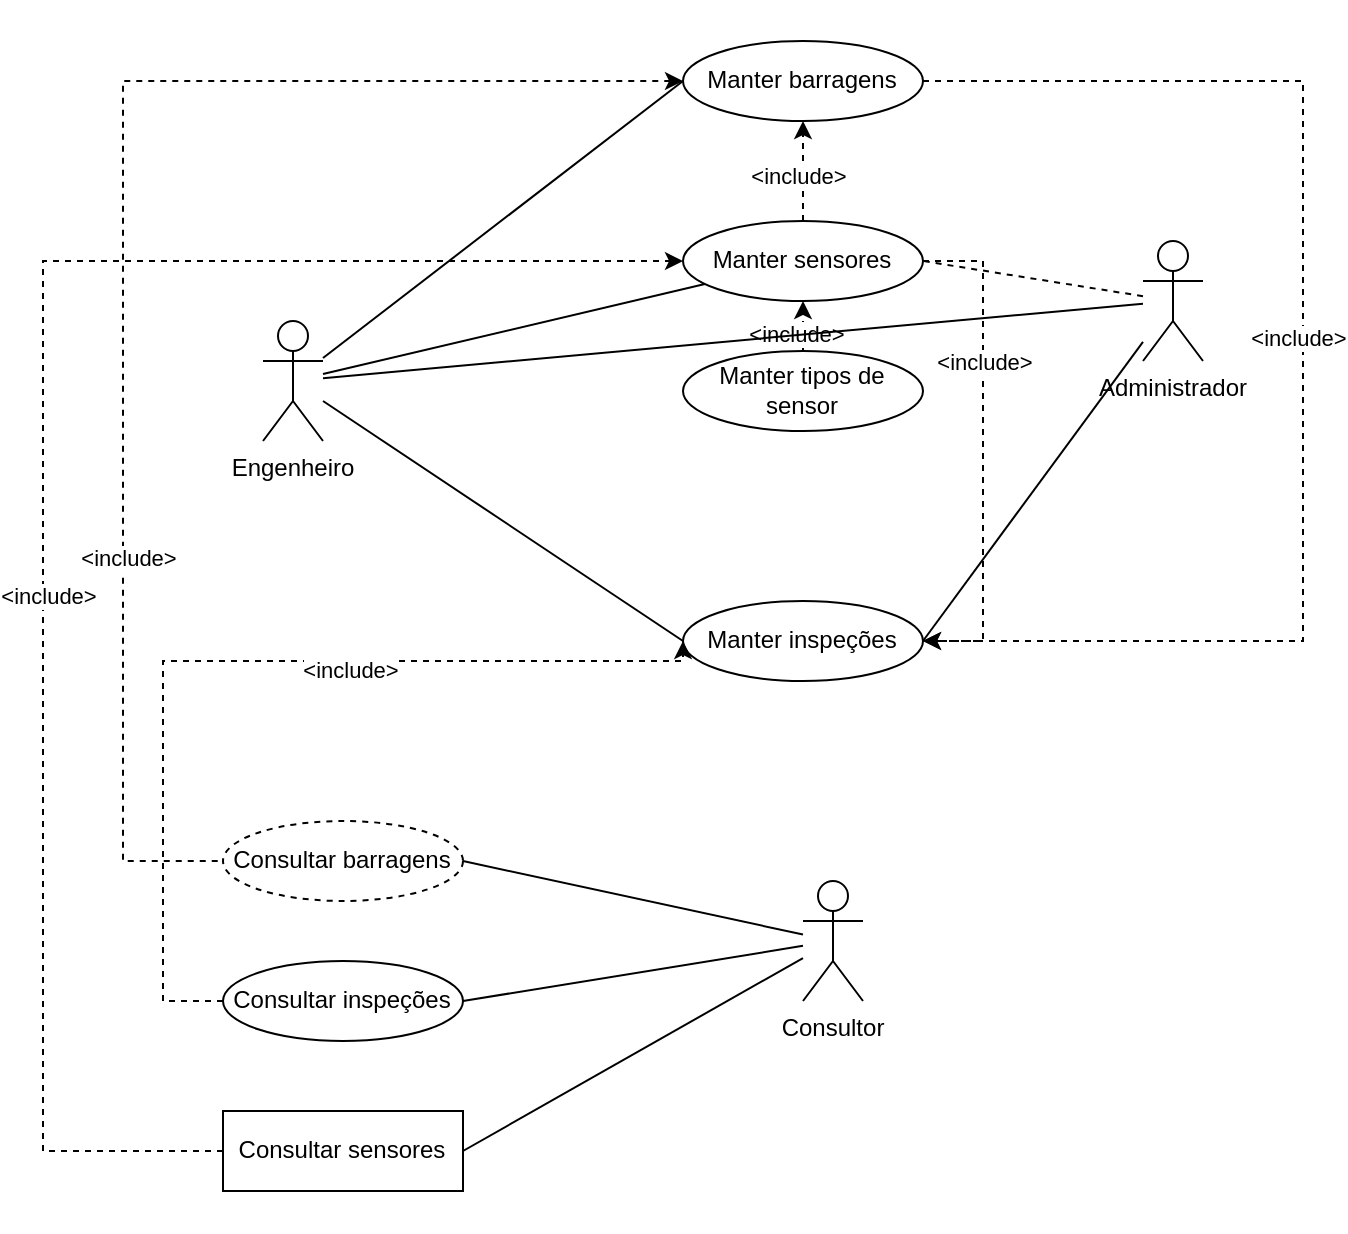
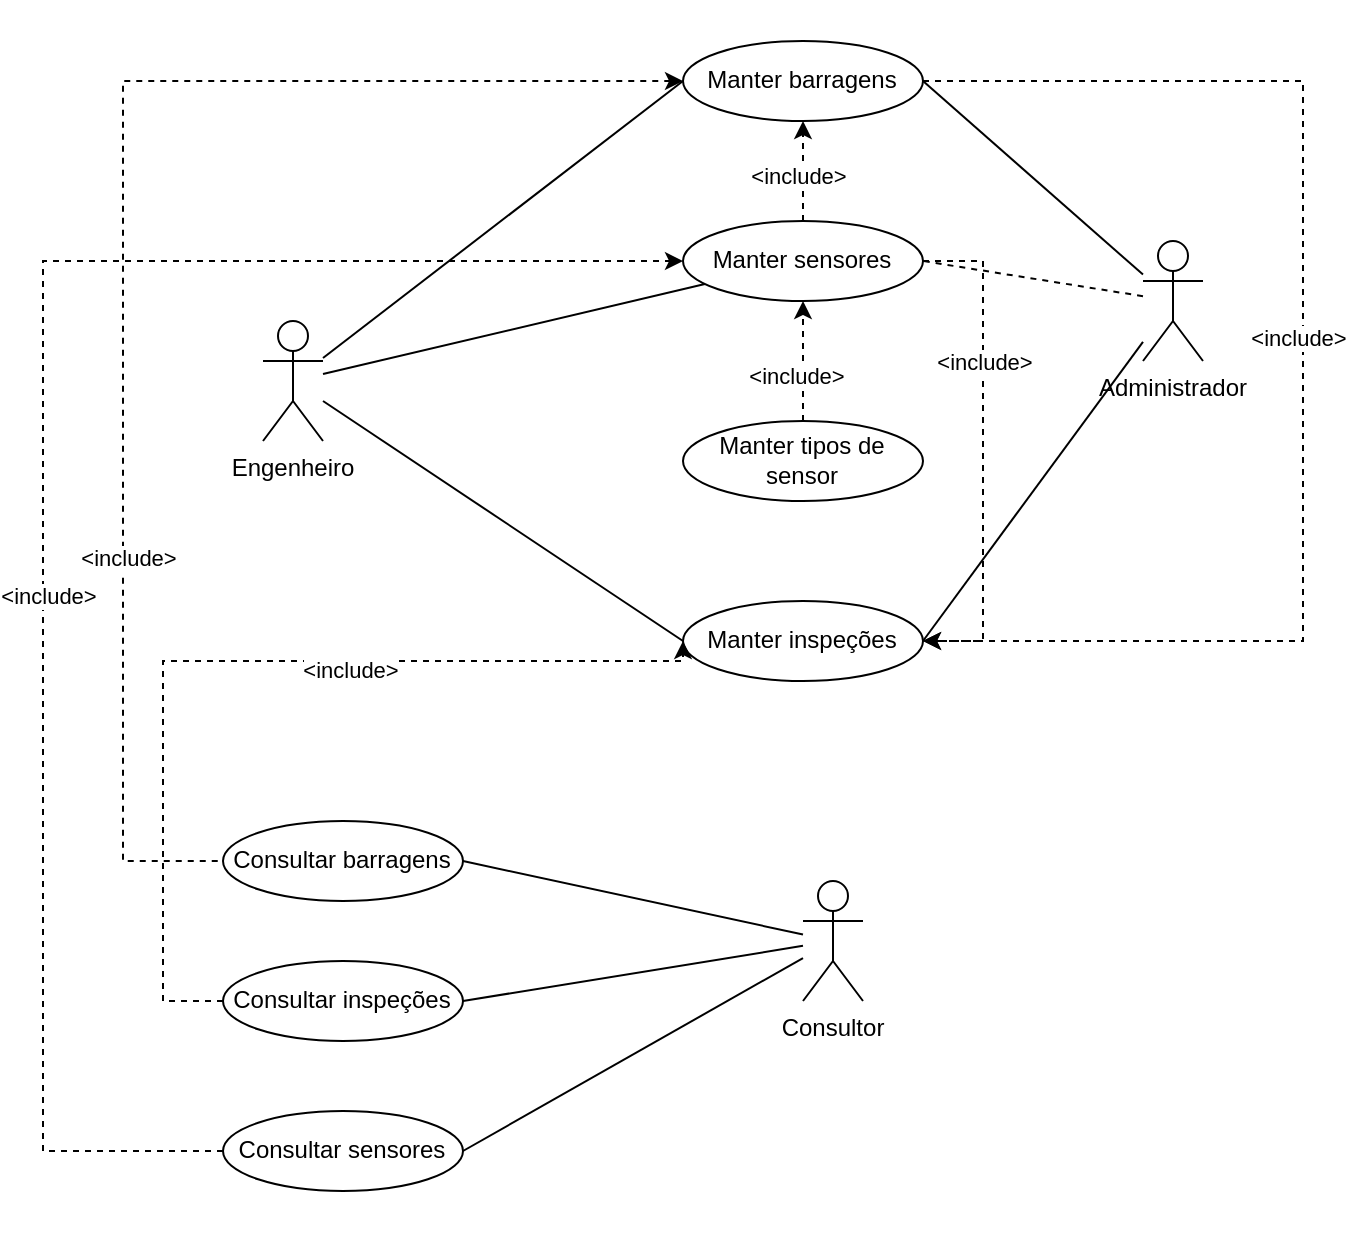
  <mxCell id="0" />
  <mxCell id="1" parent="0" />
  <mxCell id="2" style="edgeStyle=orthogonalEdgeStyle;rounded=0;orthogonalLoop=1;jettySize=auto;html=1;entryX=1;entryY=0.5;entryDx=0;entryDy=0;dashed=1;" parent="1" source="6" target="15" edge="1"><mxGeometry relative="1" as="geometry"><Array as="points"><mxPoint x="650" y="40" /><mxPoint x="650" y="320" /></Array></mxGeometry></mxCell>
  <mxCell id="3" value="&amp;lt;include&amp;gt;" style="edgeLabel;html=1;align=center;verticalAlign=middle;resizable=0;points=[];" parent="2" vertex="1" connectable="0"><mxGeometry x="-0.2" y="-3" relative="1" as="geometry"><mxPoint y="54" as="offset" /></mxGeometry></mxCell>
  <mxCell id="4" style="edgeStyle=orthogonalEdgeStyle;rounded=0;orthogonalLoop=1;jettySize=auto;html=1;endArrow=none;endFill=0;entryX=0;entryY=0.5;entryDx=0;entryDy=0;dashed=1;startArrow=classic;startFill=1;" parent="1" source="6" target="28" edge="1"><mxGeometry relative="1" as="geometry"><mxPoint x="70" y="410" as="targetPoint" /><Array as="points"><mxPoint x="60" y="40" /><mxPoint x="60" y="430" /></Array></mxGeometry></mxCell>
  <mxCell id="5" value="&amp;lt;include&amp;gt;" style="edgeLabel;html=1;align=center;verticalAlign=middle;resizable=0;points=[];" parent="4" vertex="1" connectable="0"><mxGeometry x="0.439" y="2" relative="1" as="geometry"><mxPoint as="offset" /></mxGeometry></mxCell>
  <mxCell id="6" value="Manter barragens" style="ellipse;whiteSpace=wrap;html=1;" parent="1" vertex="1"><mxGeometry x="340" y="20" width="120" height="40" as="geometry" /></mxCell>
  <mxCell id="7" style="edgeStyle=orthogonalEdgeStyle;rounded=0;orthogonalLoop=1;jettySize=auto;html=1;entryX=0.5;entryY=1;entryDx=0;entryDy=0;dashed=1;" parent="1" source="11" target="6" edge="1"><mxGeometry relative="1" as="geometry"><Array as="points"><mxPoint x="400" y="90" /><mxPoint x="400" y="90" /></Array></mxGeometry></mxCell>
  <mxCell id="8" value="&amp;lt;include&amp;gt;" style="edgeLabel;html=1;align=center;verticalAlign=middle;resizable=0;points=[];" parent="7" vertex="1" connectable="0"><mxGeometry x="-0.094" y="3" relative="1" as="geometry"><mxPoint as="offset" /></mxGeometry></mxCell>
  <mxCell id="9" style="edgeStyle=orthogonalEdgeStyle;rounded=0;orthogonalLoop=1;jettySize=auto;html=1;dashed=1;" parent="1" source="11" target="15" edge="1"><mxGeometry relative="1" as="geometry"><mxPoint x="320" y="330" as="targetPoint" /><Array as="points"><mxPoint x="490" y="130" /><mxPoint x="490" y="320" /></Array></mxGeometry></mxCell>
  <mxCell id="10" value="&amp;lt;include&amp;gt;" style="edgeLabel;html=1;align=center;verticalAlign=middle;resizable=0;points=[];" parent="9" vertex="1" connectable="0"><mxGeometry x="-0.237" y="3" relative="1" as="geometry"><mxPoint x="-3" y="-15" as="offset" /></mxGeometry></mxCell>
  <mxCell id="11" value="Manter sensores" style="ellipse;whiteSpace=wrap;html=1;" parent="1" vertex="1"><mxGeometry x="340" y="110" width="120" height="40" as="geometry" /></mxCell>
  <mxCell id="12" style="edgeStyle=orthogonalEdgeStyle;rounded=0;orthogonalLoop=1;jettySize=auto;html=1;entryX=0.5;entryY=1;entryDx=0;entryDy=0;dashed=1;" parent="1" source="14" target="11" edge="1"><mxGeometry relative="1" as="geometry"><Array as="points"><mxPoint x="400" y="160" /><mxPoint x="400" y="160" /></Array></mxGeometry></mxCell>
  <mxCell id="13" value="&amp;lt;include&amp;gt;" style="edgeLabel;html=1;align=center;verticalAlign=middle;resizable=0;points=[];" parent="12" vertex="1" connectable="0"><mxGeometry x="-0.25" y="4" relative="1" as="geometry"><mxPoint as="offset" /></mxGeometry></mxCell>
- <mxCell id="14" value="Manter tipos de sensor" style="ellipse;whiteSpace=wrap;html=1;" parent="1" vertex="1"><mxGeometry x="340" y="175" width="120" height="40" as="geometry" /></mxCell>
+ <mxCell id="14" value="Manter tipos de sensor" style="ellipse;whiteSpace=wrap;html=1;" parent="1" vertex="1"><mxGeometry x="340" y="210" width="120" height="40" as="geometry" /></mxCell>
  <mxCell id="15" value="Manter inspeções" style="ellipse;whiteSpace=wrap;html=1;" parent="1" vertex="1"><mxGeometry x="340" y="300" width="120" height="40" as="geometry" /></mxCell>
- <mxCell id="16" style="edgeStyle=none;rounded=0;orthogonalLoop=1;jettySize=auto;html=1;endArrow=none;endFill=0;" parent="1" source="19" target="23" edge="1"><mxGeometry relative="1" as="geometry" /></mxCell>
+ <mxCell id="16" style="edgeStyle=none;rounded=0;orthogonalLoop=1;jettySize=auto;html=1;entryX=1;entryY=0.5;entryDx=0;entryDy=0;endArrow=none;endFill=0;" parent="1" source="19" target="6" edge="1"><mxGeometry relative="1" as="geometry" /></mxCell>
  <mxCell id="17" style="edgeStyle=none;rounded=0;orthogonalLoop=1;jettySize=auto;html=1;entryX=1;entryY=0.5;entryDx=0;entryDy=0;endArrow=none;endFill=0;dashed=1;" parent="1" source="19" target="11" edge="1"><mxGeometry relative="1" as="geometry" /></mxCell>
  <mxCell id="18" style="edgeStyle=none;rounded=0;orthogonalLoop=1;jettySize=auto;html=1;entryX=1;entryY=0.5;entryDx=0;entryDy=0;endArrow=none;endFill=0;" parent="1" source="19" target="15" edge="1"><mxGeometry relative="1" as="geometry" /></mxCell>
  <mxCell id="19" value="Administrador" style="shape=umlActor;verticalLabelPosition=bottom;verticalAlign=top;html=1;outlineConnect=0;" parent="1" vertex="1"><mxGeometry x="570" y="120" width="30" height="60" as="geometry" /></mxCell>
  <mxCell id="20" style="edgeStyle=none;rounded=0;orthogonalLoop=1;jettySize=auto;html=1;entryX=0;entryY=0.5;entryDx=0;entryDy=0;endArrow=none;endFill=0;" parent="1" source="23" target="6" edge="1"><mxGeometry relative="1" as="geometry" /></mxCell>
  <mxCell id="21" style="edgeStyle=none;rounded=0;orthogonalLoop=1;jettySize=auto;html=1;endArrow=none;endFill=0;" parent="1" source="23" target="11" edge="1"><mxGeometry relative="1" as="geometry" /></mxCell>
  <mxCell id="22" style="edgeStyle=none;rounded=0;orthogonalLoop=1;jettySize=auto;html=1;endArrow=none;endFill=0;" parent="1" source="23" edge="1"><mxGeometry relative="1" as="geometry"><mxPoint x="340" y="320" as="targetPoint" /></mxGeometry></mxCell>
  <mxCell id="23" value="Engenheiro&lt;br&gt;" style="shape=umlActor;verticalLabelPosition=bottom;verticalAlign=top;html=1;outlineConnect=0;" parent="1" vertex="1"><mxGeometry x="130" y="160" width="30" height="60" as="geometry" /></mxCell>
  <mxCell id="24" style="edgeStyle=none;rounded=0;orthogonalLoop=1;jettySize=auto;html=1;entryX=1;entryY=0.5;entryDx=0;entryDy=0;startArrow=none;startFill=0;endArrow=none;endFill=0;" parent="1" source="27" target="28" edge="1"><mxGeometry relative="1" as="geometry" /></mxCell>
  <mxCell id="25" style="edgeStyle=none;rounded=0;orthogonalLoop=1;jettySize=auto;html=1;entryX=1;entryY=0.5;entryDx=0;entryDy=0;startArrow=none;startFill=0;endArrow=none;endFill=0;" parent="1" source="27" target="31" edge="1"><mxGeometry relative="1" as="geometry" /></mxCell>
  <mxCell id="26" style="edgeStyle=none;rounded=0;orthogonalLoop=1;jettySize=auto;html=1;entryX=1;entryY=0.5;entryDx=0;entryDy=0;startArrow=none;startFill=0;endArrow=none;endFill=0;" parent="1" source="27" target="34" edge="1"><mxGeometry relative="1" as="geometry" /></mxCell>
  <mxCell id="27" value="Consultor" style="shape=umlActor;verticalLabelPosition=bottom;verticalAlign=top;html=1;outlineConnect=0;" parent="1" vertex="1"><mxGeometry x="400" y="440" width="30" height="60" as="geometry" /></mxCell>
- <mxCell id="28" value="Consultar barragens" style="ellipse;whiteSpace=wrap;html=1;dashed=1;" parent="1" vertex="1"><mxGeometry x="110" y="410" width="120" height="40" as="geometry" /></mxCell>
+ <mxCell id="28" value="Consultar barragens" style="ellipse;whiteSpace=wrap;html=1;" parent="1" vertex="1"><mxGeometry x="110" y="410" width="120" height="40" as="geometry" /></mxCell>
  <mxCell id="29" style="edgeStyle=orthogonalEdgeStyle;rounded=0;orthogonalLoop=1;jettySize=auto;html=1;entryX=0;entryY=0.5;entryDx=0;entryDy=0;dashed=1;startArrow=none;startFill=0;endArrow=classic;endFill=1;" parent="1" source="31" target="15" edge="1"><mxGeometry relative="1" as="geometry"><Array as="points"><mxPoint x="80" y="500" /><mxPoint x="80" y="330" /><mxPoint x="340" y="330" /></Array></mxGeometry></mxCell>
  <mxCell id="30" value="&amp;lt;include&amp;gt;" style="edgeLabel;html=1;align=center;verticalAlign=middle;resizable=0;points=[];" parent="29" vertex="1" connectable="0"><mxGeometry x="0.394" y="-4" relative="1" as="geometry"><mxPoint x="-35" as="offset" /></mxGeometry></mxCell>
  <mxCell id="31" value="Consultar inspeções" style="ellipse;whiteSpace=wrap;html=1;" parent="1" vertex="1"><mxGeometry x="110" y="480" width="120" height="40" as="geometry" /></mxCell>
  <mxCell id="32" style="edgeStyle=orthogonalEdgeStyle;rounded=0;orthogonalLoop=1;jettySize=auto;html=1;entryX=0;entryY=0.5;entryDx=0;entryDy=0;dashed=1;startArrow=none;startFill=0;endArrow=classic;endFill=1;" parent="1" source="34" target="11" edge="1"><mxGeometry relative="1" as="geometry"><Array as="points"><mxPoint x="20" y="575" /><mxPoint x="20" y="130" /></Array></mxGeometry></mxCell>
  <mxCell id="33" value="&amp;lt;include&amp;gt;" style="edgeLabel;html=1;align=center;verticalAlign=middle;resizable=0;points=[];" parent="32" vertex="1" connectable="0"><mxGeometry x="-0.139" y="-2" relative="1" as="geometry"><mxPoint as="offset" /></mxGeometry></mxCell>
- <mxCell id="34" value="Consultar sensores" style="whiteSpace=wrap;html=1;rounded=0;" parent="1" vertex="1"><mxGeometry x="110" y="555" width="120" height="40" as="geometry" /></mxCell>
+ <mxCell id="34" value="Consultar sensores" style="ellipse;whiteSpace=wrap;html=1;" parent="1" vertex="1"><mxGeometry x="110" y="555" width="120" height="40" as="geometry" /></mxCell>
